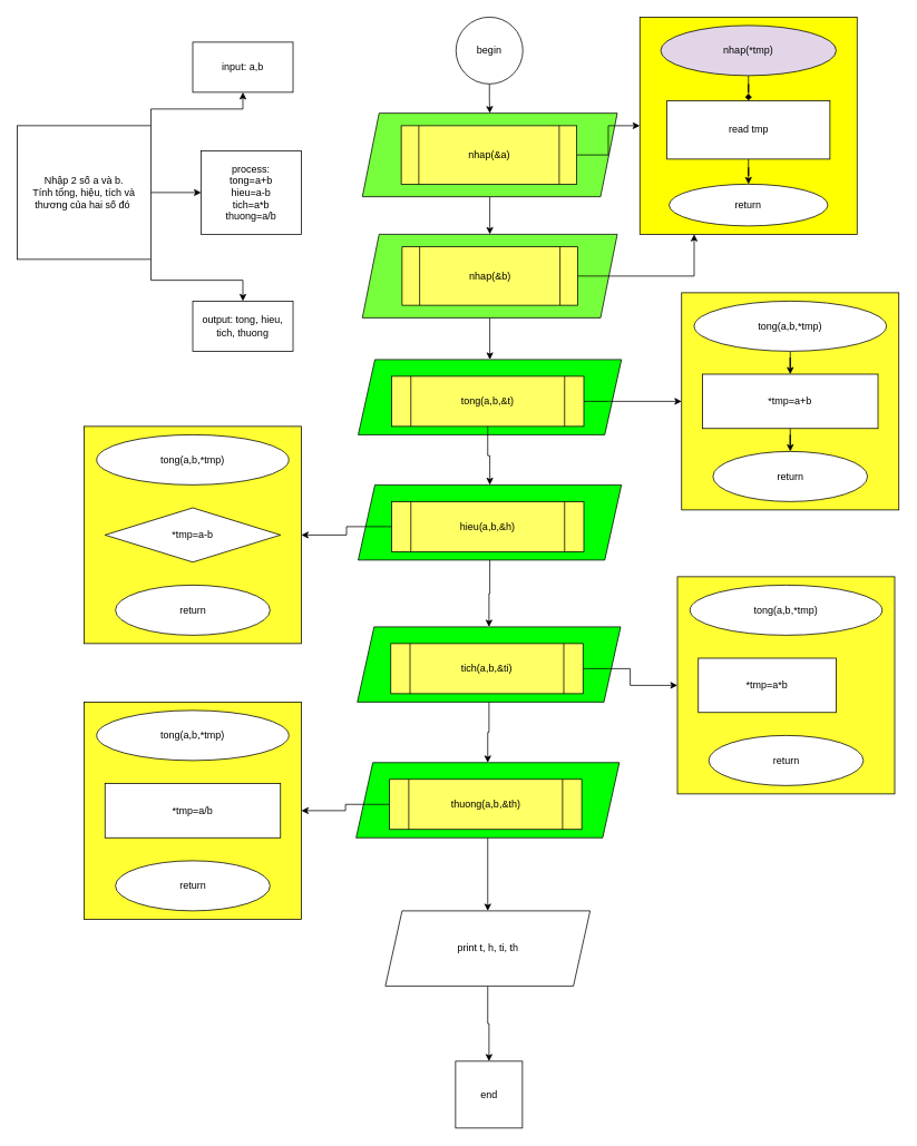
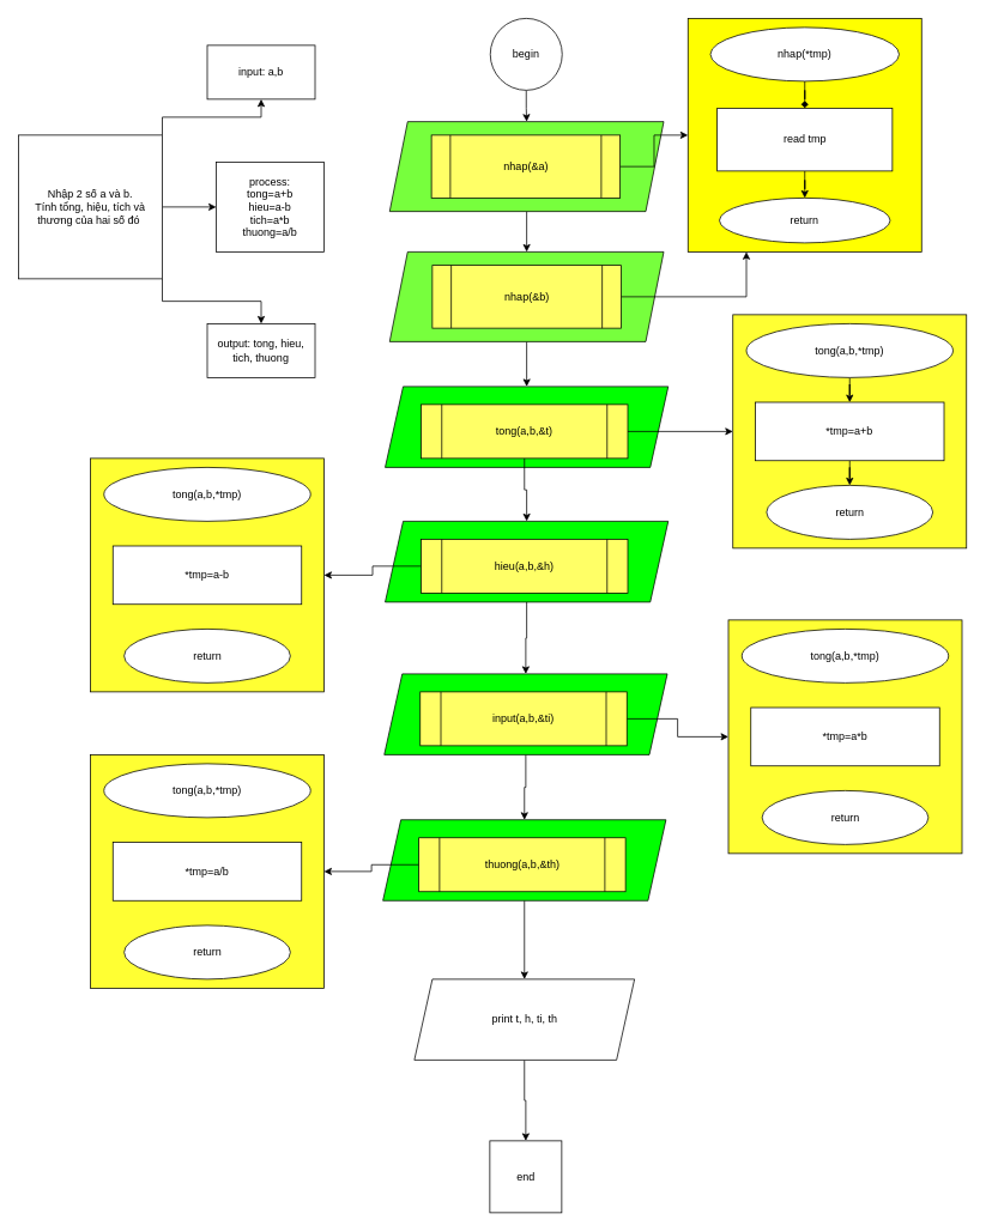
  <mxCell id="0" />
  <mxCell id="1" parent="0" />
  <mxCell id="2" style="edgeStyle=orthogonalEdgeStyle;rounded=0;orthogonalLoop=1;jettySize=auto;html=1;entryX=0.5;entryY=0;entryDx=0;entryDy=0;" parent="1" source="3" target="6" edge="1"><mxGeometry relative="1" as="geometry"><mxPoint x="585" y="160" as="targetPoint" /></mxGeometry></mxCell>
  <mxCell id="3" value="begin" style="ellipse;whiteSpace=wrap;html=1;aspect=fixed;" parent="1" vertex="1"><mxGeometry x="545" y="20" width="80" height="80" as="geometry" /></mxCell>
  <mxCell id="4" value="end" style="whiteSpace=wrap;html=1;aspect=fixed;rounded=0;" parent="1" vertex="1"><mxGeometry x="544.5" y="1270" width="80" height="80" as="geometry" /></mxCell>
  <mxCell id="5" style="edgeStyle=orthogonalEdgeStyle;rounded=0;orthogonalLoop=1;jettySize=auto;html=1;entryX=0.5;entryY=0;entryDx=0;entryDy=0;" parent="1" source="6" target="27" edge="1"><mxGeometry relative="1" as="geometry"><mxPoint x="586" y="380" as="targetPoint" /></mxGeometry></mxCell>
  <mxCell id="6" value="" style="shape=parallelogram;perimeter=parallelogramPerimeter;whiteSpace=wrap;html=1;fixedSize=1;fillColor=#77FF3D;" parent="1" vertex="1"><mxGeometry x="433" y="135" width="305" height="100" as="geometry" /></mxCell>
  <mxCell id="7" style="edgeStyle=orthogonalEdgeStyle;rounded=0;orthogonalLoop=1;jettySize=auto;html=1;exitX=1;exitY=0.5;exitDx=0;exitDy=0;entryX=0;entryY=0.5;entryDx=0;entryDy=0;" parent="1" source="8" target="9" edge="1"><mxGeometry relative="1" as="geometry"><mxPoint x="820" y="199.471" as="targetPoint" /></mxGeometry></mxCell>
  <mxCell id="8" value="nhap(&amp;amp;a)" style="shape=process;whiteSpace=wrap;html=1;backgroundOutline=1;fillColor=#FFFF66;" parent="1" vertex="1"><mxGeometry x="479.5" y="150" width="210" height="70" as="geometry" /></mxCell>
  <mxCell id="9" value="" style="whiteSpace=wrap;html=1;aspect=fixed;fillColor=#FFFF00;" parent="1" vertex="1"><mxGeometry x="765" y="20" width="260" height="260" as="geometry" /></mxCell>
  <mxCell id="10" style="edgeStyle=orthogonalEdgeStyle;rounded=0;orthogonalLoop=1;jettySize=auto;html=1;entryX=0.5;entryY=0;entryDx=0;entryDy=0;endArrow=diamond;" parent="1" source="11" target="15" edge="1"><mxGeometry relative="1" as="geometry" /></mxCell>
- <mxCell id="11" value="nhap(*tmp)" style="ellipse;whiteSpace=wrap;html=1;fillColor=#e1d5e7;" parent="1" vertex="1"><mxGeometry x="790" y="30" width="210" height="60" as="geometry" /></mxCell>
+ <mxCell id="11" value="nhap(*tmp)" style="ellipse;whiteSpace=wrap;html=1;" parent="1" vertex="1"><mxGeometry x="790" y="30" width="210" height="60" as="geometry" /></mxCell>
  <mxCell id="12" style="edgeStyle=orthogonalEdgeStyle;rounded=0;orthogonalLoop=1;jettySize=auto;html=1;exitX=0.5;exitY=1;exitDx=0;exitDy=0;" parent="1" source="11" target="11" edge="1"><mxGeometry relative="1" as="geometry" /></mxCell>
  <mxCell id="13" value="return" style="ellipse;whiteSpace=wrap;html=1;" parent="1" vertex="1"><mxGeometry x="800" y="220" width="190" height="50" as="geometry" /></mxCell>
  <mxCell id="14" style="edgeStyle=orthogonalEdgeStyle;rounded=0;orthogonalLoop=1;jettySize=auto;html=1;entryX=0.5;entryY=0;entryDx=0;entryDy=0;" parent="1" source="15" target="13" edge="1"><mxGeometry relative="1" as="geometry" /></mxCell>
  <mxCell id="15" value="read tmp" style="rounded=0;whiteSpace=wrap;html=1;" parent="1" vertex="1"><mxGeometry x="797.5" y="120" width="195" height="70" as="geometry" /></mxCell>
  <mxCell id="16" value="" style="shape=parallelogram;perimeter=parallelogramPerimeter;whiteSpace=wrap;html=1;fixedSize=1;fillColor=#00FF00;" parent="1" vertex="1"><mxGeometry x="428" y="430" width="315" height="90" as="geometry" /></mxCell>
  <mxCell id="17" style="edgeStyle=orthogonalEdgeStyle;rounded=0;orthogonalLoop=1;jettySize=auto;html=1;entryX=0.5;entryY=0;entryDx=0;entryDy=0;" parent="1" source="19" target="31" edge="1"><mxGeometry relative="1" as="geometry"><mxPoint x="584.5" y="570" as="targetPoint" /></mxGeometry></mxCell>
  <mxCell id="18" style="edgeStyle=orthogonalEdgeStyle;rounded=0;orthogonalLoop=1;jettySize=auto;html=1;exitX=1;exitY=0.5;exitDx=0;exitDy=0;" parent="1" source="19" target="20" edge="1"><mxGeometry relative="1" as="geometry"><mxPoint x="830" y="425.353" as="targetPoint" /></mxGeometry></mxCell>
  <mxCell id="19" value="tong(a,b,&amp;amp;t)" style="shape=process;whiteSpace=wrap;html=1;backgroundOutline=1;fillColor=#FFFF66;" parent="1" vertex="1"><mxGeometry x="468" y="450" width="230" height="60" as="geometry" /></mxCell>
  <mxCell id="20" value="" style="whiteSpace=wrap;html=1;aspect=fixed;fillColor=#FFFF33;" parent="1" vertex="1"><mxGeometry x="815" y="350" width="260" height="260" as="geometry" /></mxCell>
  <mxCell id="21" style="edgeStyle=orthogonalEdgeStyle;rounded=0;orthogonalLoop=1;jettySize=auto;html=1;entryX=0.5;entryY=0;entryDx=0;entryDy=0;" parent="1" source="22" target="25" edge="1"><mxGeometry relative="1" as="geometry" /></mxCell>
  <mxCell id="22" value="tong(a,b,*tmp)" style="ellipse;whiteSpace=wrap;html=1;" parent="1" vertex="1"><mxGeometry x="830" y="360" width="230" height="60" as="geometry" /></mxCell>
  <mxCell id="23" value="return" style="ellipse;whiteSpace=wrap;html=1;" parent="1" vertex="1"><mxGeometry x="852.5" y="540" width="185" height="60" as="geometry" /></mxCell>
  <mxCell id="24" style="edgeStyle=orthogonalEdgeStyle;rounded=0;orthogonalLoop=1;jettySize=auto;html=1;" parent="1" source="25" target="23" edge="1"><mxGeometry relative="1" as="geometry" /></mxCell>
  <mxCell id="25" value="*tmp=a+b" style="rounded=0;whiteSpace=wrap;html=1;" parent="1" vertex="1"><mxGeometry x="840" y="447.5" width="210" height="65" as="geometry" /></mxCell>
  <mxCell id="26" style="edgeStyle=orthogonalEdgeStyle;rounded=0;orthogonalLoop=1;jettySize=auto;html=1;" parent="1" source="27" target="16" edge="1"><mxGeometry relative="1" as="geometry"><mxPoint x="585.5" y="430" as="targetPoint" /></mxGeometry></mxCell>
  <mxCell id="27" value="" style="shape=parallelogram;perimeter=parallelogramPerimeter;whiteSpace=wrap;html=1;fixedSize=1;fillColor=#77FF3D;" parent="1" vertex="1"><mxGeometry x="433" y="280" width="305" height="100" as="geometry" /></mxCell>
  <mxCell id="28" style="edgeStyle=orthogonalEdgeStyle;rounded=0;orthogonalLoop=1;jettySize=auto;html=1;exitX=1;exitY=0.5;exitDx=0;exitDy=0;entryX=0.25;entryY=1;entryDx=0;entryDy=0;" parent="1" source="29" target="9" edge="1"><mxGeometry relative="1" as="geometry" /></mxCell>
  <mxCell id="29" value="nhap(&amp;amp;b)" style="shape=process;whiteSpace=wrap;html=1;backgroundOutline=1;fillColor=#FFFF66;" parent="1" vertex="1"><mxGeometry x="480.5" y="295" width="210" height="70" as="geometry" /></mxCell>
  <mxCell id="30" style="edgeStyle=orthogonalEdgeStyle;rounded=0;orthogonalLoop=1;jettySize=auto;html=1;" parent="1" source="31" target="47" edge="1"><mxGeometry relative="1" as="geometry" /></mxCell>
  <mxCell id="31" value="" style="shape=parallelogram;perimeter=parallelogramPerimeter;whiteSpace=wrap;html=1;fixedSize=1;fillColor=#00FF00;" parent="1" vertex="1"><mxGeometry x="428" y="580" width="315" height="90" as="geometry" /></mxCell>
  <mxCell id="32" style="edgeStyle=orthogonalEdgeStyle;rounded=0;orthogonalLoop=1;jettySize=auto;html=1;exitX=0;exitY=0.5;exitDx=0;exitDy=0;" parent="1" source="33" target="34" edge="1"><mxGeometry relative="1" as="geometry" /></mxCell>
  <mxCell id="33" value="hieu(a,b,&amp;amp;h)" style="shape=process;whiteSpace=wrap;html=1;backgroundOutline=1;fillColor=#FFFF66;" parent="1" vertex="1"><mxGeometry x="468" y="600" width="230" height="60" as="geometry" /></mxCell>
  <mxCell id="34" value="" style="whiteSpace=wrap;html=1;aspect=fixed;fillColor=#FFFF33;" parent="1" vertex="1"><mxGeometry x="100" y="510" width="260" height="260" as="geometry" /></mxCell>
  <mxCell id="35" value="tong(a,b,*tmp)" style="ellipse;whiteSpace=wrap;html=1;" parent="1" vertex="1"><mxGeometry x="115" y="520" width="230" height="60" as="geometry" /></mxCell>
  <mxCell id="36" value="return" style="ellipse;whiteSpace=wrap;html=1;" parent="1" vertex="1"><mxGeometry x="137.5" y="700" width="185" height="60" as="geometry" /></mxCell>
- <mxCell id="37" value="*tmp=a-b" style="rhombus;whiteSpace=wrap;html=1;" parent="1" vertex="1"><mxGeometry x="125" y="607.5" width="210" height="65" as="geometry" /></mxCell>
+ <mxCell id="37" value="*tmp=a-b" style="rounded=0;whiteSpace=wrap;html=1;" parent="1" vertex="1"><mxGeometry x="125" y="607.5" width="210" height="65" as="geometry" /></mxCell>
  <mxCell id="38" value="" style="whiteSpace=wrap;html=1;aspect=fixed;fillColor=#FFFF33;" parent="1" vertex="1"><mxGeometry x="810" y="690" width="260" height="260" as="geometry" /></mxCell>
  <mxCell id="39" value="tong(a,b,*tmp)" style="ellipse;whiteSpace=wrap;html=1;" parent="1" vertex="1"><mxGeometry x="825" y="700" width="230" height="60" as="geometry" /></mxCell>
  <mxCell id="40" value="return" style="ellipse;whiteSpace=wrap;html=1;" parent="1" vertex="1"><mxGeometry x="847.5" y="880" width="185" height="60" as="geometry" /></mxCell>
- <mxCell id="41" value="*tmp=a*b" style="rounded=0;whiteSpace=wrap;html=1;" parent="1" vertex="1"><mxGeometry x="835" y="787.5" width="165" height="65" as="geometry" /></mxCell>
+ <mxCell id="41" value="*tmp=a*b" style="rounded=0;whiteSpace=wrap;html=1;" parent="1" vertex="1"><mxGeometry x="835" y="787.5" width="210" height="65" as="geometry" /></mxCell>
  <mxCell id="42" value="" style="whiteSpace=wrap;html=1;aspect=fixed;fillColor=#FFFF33;" parent="1" vertex="1"><mxGeometry x="100" y="840" width="260" height="260" as="geometry" /></mxCell>
  <mxCell id="43" value="tong(a,b,*tmp)" style="ellipse;whiteSpace=wrap;html=1;" parent="1" vertex="1"><mxGeometry x="115" y="850" width="230" height="60" as="geometry" /></mxCell>
  <mxCell id="44" value="return" style="ellipse;whiteSpace=wrap;html=1;" parent="1" vertex="1"><mxGeometry x="137.5" y="1030" width="185" height="60" as="geometry" /></mxCell>
  <mxCell id="45" value="*tmp=a/b" style="rounded=0;whiteSpace=wrap;html=1;" parent="1" vertex="1"><mxGeometry x="125" y="937.5" width="210" height="65" as="geometry" /></mxCell>
  <mxCell id="46" style="edgeStyle=orthogonalEdgeStyle;rounded=0;orthogonalLoop=1;jettySize=auto;html=1;entryX=0.5;entryY=0;entryDx=0;entryDy=0;" parent="1" source="47" target="51" edge="1"><mxGeometry relative="1" as="geometry" /></mxCell>
  <mxCell id="47" value="" style="shape=parallelogram;perimeter=parallelogramPerimeter;whiteSpace=wrap;html=1;fixedSize=1;fillColor=#00FF00;" parent="1" vertex="1"><mxGeometry x="427" y="750" width="315" height="90" as="geometry" /></mxCell>
  <mxCell id="48" style="edgeStyle=orthogonalEdgeStyle;rounded=0;orthogonalLoop=1;jettySize=auto;html=1;exitX=1;exitY=0.5;exitDx=0;exitDy=0;entryX=0;entryY=0.5;entryDx=0;entryDy=0;" parent="1" source="49" target="38" edge="1"><mxGeometry relative="1" as="geometry" /></mxCell>
- <mxCell id="49" value="tich(a,b,&amp;amp;ti)" style="shape=process;whiteSpace=wrap;html=1;backgroundOutline=1;fillColor=#FFFF66;" parent="1" vertex="1"><mxGeometry x="467" y="770" width="230" height="60" as="geometry" /></mxCell>
+ <mxCell id="49" value="input(a,b,&amp;amp;ti)" style="shape=process;whiteSpace=wrap;html=1;backgroundOutline=1;fillColor=#FFFF66;" parent="1" vertex="1"><mxGeometry x="467" y="770" width="230" height="60" as="geometry" /></mxCell>
  <mxCell id="50" style="edgeStyle=orthogonalEdgeStyle;rounded=0;orthogonalLoop=1;jettySize=auto;html=1;exitX=0.5;exitY=1;exitDx=0;exitDy=0;entryX=0.5;entryY=0;entryDx=0;entryDy=0;" parent="1" source="51" target="55" edge="1"><mxGeometry relative="1" as="geometry"><mxPoint x="583" y="1090" as="targetPoint" /></mxGeometry></mxCell>
  <mxCell id="51" value="" style="shape=parallelogram;perimeter=parallelogramPerimeter;whiteSpace=wrap;html=1;fixedSize=1;fillColor=#00FF00;" parent="1" vertex="1"><mxGeometry x="425.5" y="912.5" width="315" height="90" as="geometry" /></mxCell>
  <mxCell id="52" style="edgeStyle=orthogonalEdgeStyle;rounded=0;orthogonalLoop=1;jettySize=auto;html=1;exitX=0;exitY=0.5;exitDx=0;exitDy=0;entryX=1;entryY=0.5;entryDx=0;entryDy=0;" parent="1" source="53" target="42" edge="1"><mxGeometry relative="1" as="geometry" /></mxCell>
  <mxCell id="53" value="thuong(a,b,&amp;amp;th)" style="shape=process;whiteSpace=wrap;html=1;backgroundOutline=1;fillColor=#FFFF66;" parent="1" vertex="1"><mxGeometry x="465.5" y="932.5" width="230" height="60" as="geometry" /></mxCell>
  <mxCell id="54" style="edgeStyle=orthogonalEdgeStyle;rounded=0;orthogonalLoop=1;jettySize=auto;html=1;entryX=0.5;entryY=0;entryDx=0;entryDy=0;" parent="1" source="55" target="4" edge="1"><mxGeometry relative="1" as="geometry" /></mxCell>
  <mxCell id="55" value="print t, h, ti, th" style="shape=parallelogram;perimeter=parallelogramPerimeter;whiteSpace=wrap;html=1;fixedSize=1;" parent="1" vertex="1"><mxGeometry x="460.5" y="1090" width="245" height="90" as="geometry" /></mxCell>
  <mxCell id="56" style="edgeStyle=orthogonalEdgeStyle;rounded=0;orthogonalLoop=1;jettySize=auto;html=1;exitX=1;exitY=0;exitDx=0;exitDy=0;" parent="1" source="59" target="60" edge="1"><mxGeometry relative="1" as="geometry"><mxPoint x="240" y="100" as="targetPoint" /></mxGeometry></mxCell>
  <mxCell id="57" style="edgeStyle=orthogonalEdgeStyle;rounded=0;orthogonalLoop=1;jettySize=auto;html=1;" parent="1" source="59" target="61" edge="1"><mxGeometry relative="1" as="geometry"><mxPoint x="280" y="230" as="targetPoint" /></mxGeometry></mxCell>
  <mxCell id="58" style="edgeStyle=orthogonalEdgeStyle;rounded=0;orthogonalLoop=1;jettySize=auto;html=1;exitX=1;exitY=1;exitDx=0;exitDy=0;" parent="1" source="59" target="62" edge="1"><mxGeometry relative="1" as="geometry"><mxPoint x="290" y="400" as="targetPoint" /></mxGeometry></mxCell>
  <mxCell id="59" value="Nhập 2 số a và b. &lt;br&gt;Tính tổng, hiệu, tích và thương của hai số đó&amp;nbsp;" style="whiteSpace=wrap;html=1;aspect=fixed;" parent="1" vertex="1"><mxGeometry x="20" y="150" width="160" height="160" as="geometry" /></mxCell>
  <mxCell id="60" value="input: a,b" style="rounded=0;whiteSpace=wrap;html=1;" parent="1" vertex="1"><mxGeometry x="230" y="50" width="120" height="60" as="geometry" /></mxCell>
  <mxCell id="61" value="process:&lt;br&gt;tong=a+b&lt;br&gt;hieu=a-b&lt;br&gt;tich=a*b&lt;br&gt;thuong=a/b" style="rounded=0;whiteSpace=wrap;html=1;" parent="1" vertex="1"><mxGeometry x="240" y="180" width="120" height="100" as="geometry" /></mxCell>
  <mxCell id="62" value="output: tong, hieu, tich, thuong" style="rounded=0;whiteSpace=wrap;html=1;" parent="1" vertex="1"><mxGeometry x="230" y="360" width="120" height="60" as="geometry" /></mxCell>
